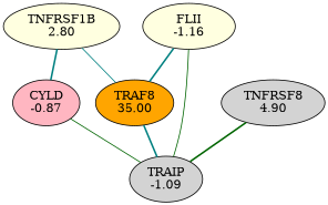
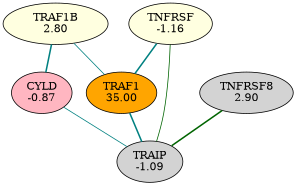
  digraph {
    node [fillcolor=lightgrey style=filled]
    edge [arrowhead=none color=teal style=bold]
    n1 [label="TRAIP\n-1.09"]
    n2 [fillcolor=lightpink label="CYLD\n-0.87"]
-   n3 [fillcolor=lightyellow label="FLII\n-1.16"]
-   n4 [fillcolor=orange label="TRAF8\n35.00"]
-   n5 [fillcolor=lightyellow label="TNFRSF1B\n2.80"]
-   n6 [label="TNFRSF8\n4.90"]
-   n2 -> n1 [color=darkgreen style=solid]
+   n3 [fillcolor=lightyellow label="TNFRSF\n-1.16"]
+   n4 [fillcolor=orange label="TRAF1\n35.00"]
+   n5 [fillcolor=lightyellow label="TRAF1B\n2.80"]
+   n6 [label="TNFRSF8\n2.90"]
+   n2 -> n1 [style=solid]
    n3 -> n1 [color=darkgreen style=solid]
    n3 -> n4
    n4 -> n1
    n5 -> n2
    n5 -> n4 [style=solid]
    n6 -> n1 [color=darkgreen]
  }
